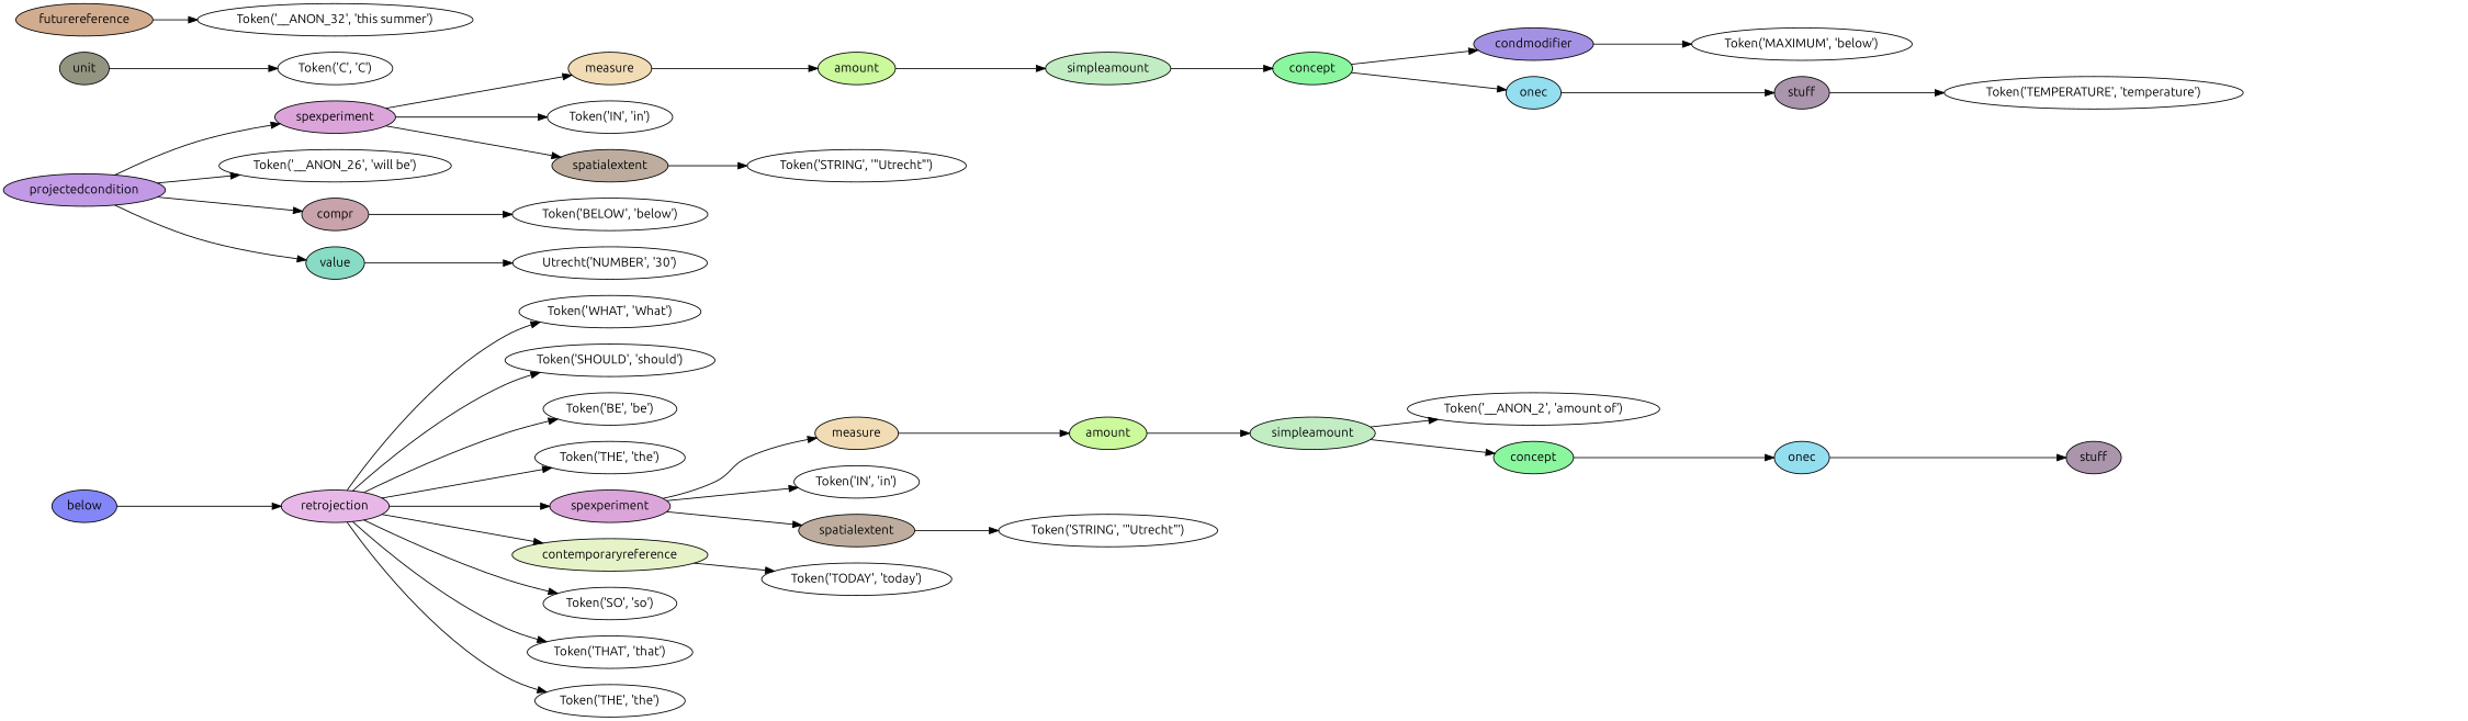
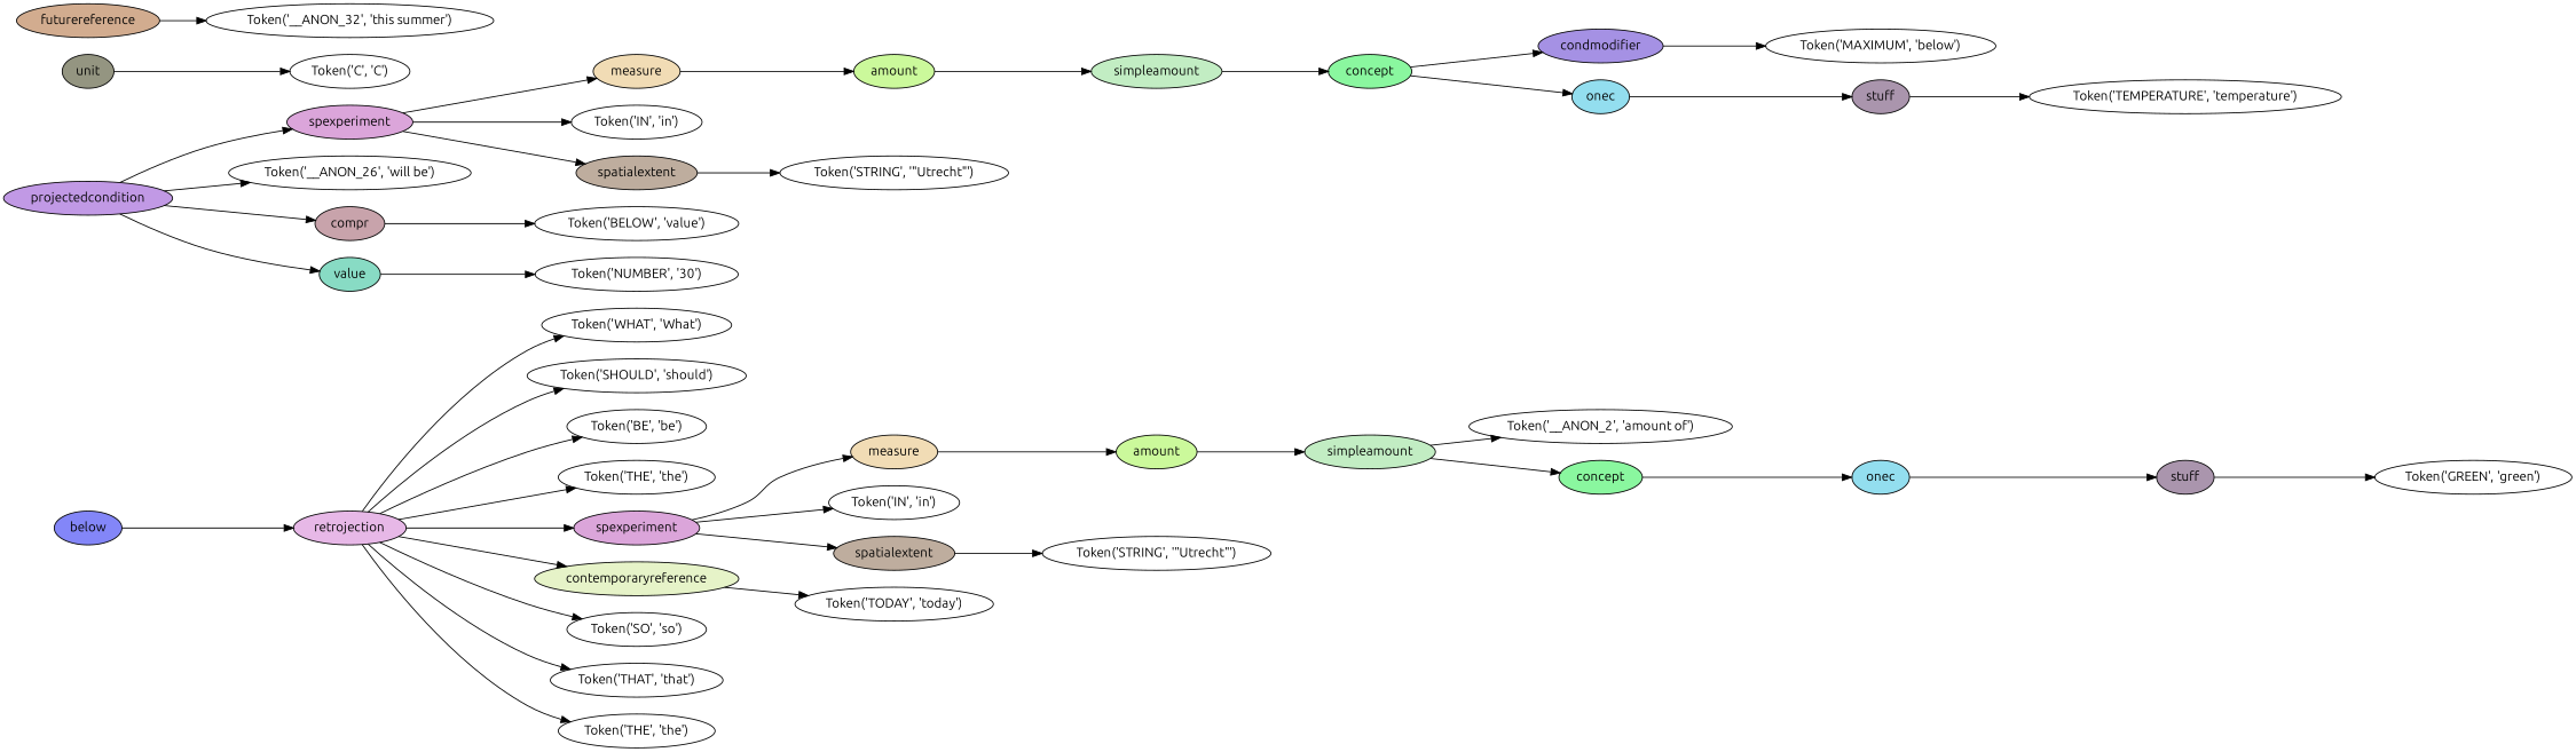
  digraph {
    fontname=Ubuntu
    rankdir=LR
    node [fontname=Ubuntu style=filled]
    edge [fontname=Ubuntu]
    n1 [label="Token('WHAT', 'What')" style=""]
    n2 [label="Token('SHOULD', 'should')" style=""]
    n3 [label="Token('BE', 'be')" style=""]
    n4 [label="Token('THE', 'the')" style=""]
    n5 [label="Token('__ANON_2', 'amount of')" style=""]
+   n6 [label="Token('GREEN', 'green')" style=""]
    n7 [fillcolor="#aa95ad" label=stuff]
    n8 [fillcolor="#93deef" label=onec]
    n9 [fillcolor="#8af79f" label=concept]
    n10 [fillcolor="#c2edc3" label=simpleamount]
    n11 [fillcolor="#cbf99b" label=amount]
    n12 [fillcolor="#f1dcb5" label=measure]
    n13 [label="Token('IN', 'in')" style=""]
    n14 [label="Token('STRING', '\"Utrecht\"')" style=""]
    n15 [fillcolor="#bead9e" label=spatialextent]
    n16 [fillcolor="#dba5da" label=spexperiment]
    n17 [label="Token('TODAY', 'today')" style=""]
    n18 [fillcolor="#e6f3c8" label=contemporaryreference]
    n19 [label="Token('SO', 'so')" style=""]
    n20 [label="Token('THAT', 'that')" style=""]
    n21 [label="Token('THE', 'the')" style=""]
    n22 [label="Token('MAXIMUM', 'below')" style=""]
    n23 [fillcolor="#a591e4" label=condmodifier]
    n24 [label="Token('TEMPERATURE', 'temperature')" style=""]
    n25 [fillcolor="#aa95ad" label=stuff]
    n26 [fillcolor="#93deef" label=onec]
    n27 [fillcolor="#8af79f" label=concept]
    n28 [fillcolor="#c2edc3" label=simpleamount]
    n29 [fillcolor="#cbf99b" label=amount]
    n30 [fillcolor="#f1dcb5" label=measure]
    n31 [label="Token('IN', 'in')" style=""]
    n32 [label="Token('STRING', '\"Utrecht\"')" style=""]
    n33 [fillcolor="#bead9e" label=spatialextent]
    n34 [fillcolor="#dba5da" label=spexperiment]
    n35 [label="Token('__ANON_26', 'will be')" style=""]
-   n36 [label="Token('BELOW', 'below')" style=""]
+   n36 [label="Token('BELOW', 'value')" style=""]
    n37 [fillcolor="#c8a3ab" label=compr]
-   n38 [label="Utrecht('NUMBER', '30')" style=""]
+   n38 [label="Token('NUMBER', '30')" style=""]
    n39 [label="Token('C', 'C')" style=""]
    n40 [fillcolor="#949581" label=unit]
    n41 [fillcolor="#88dbc4" label=value]
    n42 [label="Token('__ANON_32', 'this summer')" style=""]
    n43 [fillcolor="#d2ac8f" label=futurereference]
    n44 [fillcolor="#c199e5" label=projectedcondition]
    n45 [fillcolor="#e7b8e7" label=retrojection]
    n46 [fillcolor="#8386f8" label=below]
+   n7 -> n6
    n8 -> n7
    n9 -> n8
    n10 -> n5
    n10 -> n9
    n11 -> n10
    n12 -> n11
    n15 -> n14
    n16 -> n12
    n16 -> n13
    n16 -> n15
    n18 -> n17
    n23 -> n22
    n25 -> n24
    n26 -> n25
    n27 -> n23
    n27 -> n26
    n28 -> n27
    n29 -> n28
    n30 -> n29
    n33 -> n32
    n34 -> n30
    n34 -> n31
    n34 -> n33
    n37 -> n36
    n40 -> n39
    n41 -> n38
    n43 -> n42
    n44 -> n34
    n44 -> n35
    n44 -> n37
    n44 -> n41
    n45 -> n1
    n45 -> n2
    n45 -> n3
    n45 -> n4
    n45 -> n16
    n45 -> n18
    n45 -> n19
    n45 -> n20
    n45 -> n21
    n46 -> n45
  }
